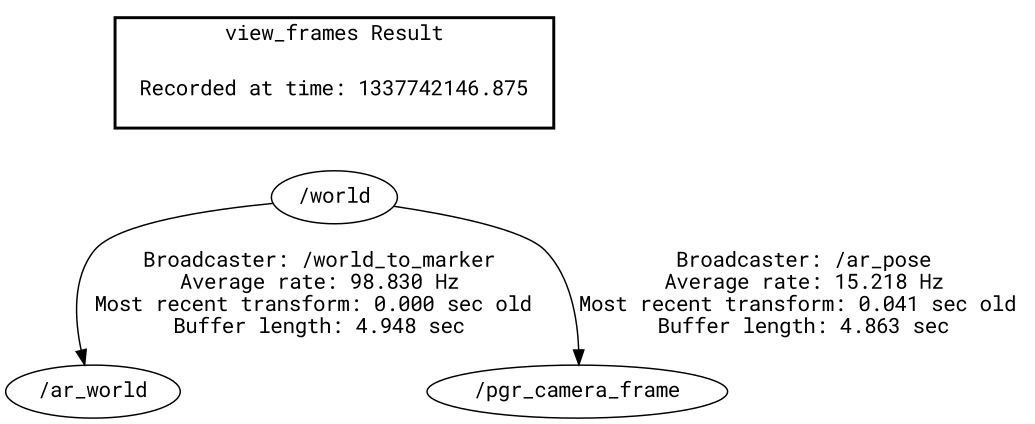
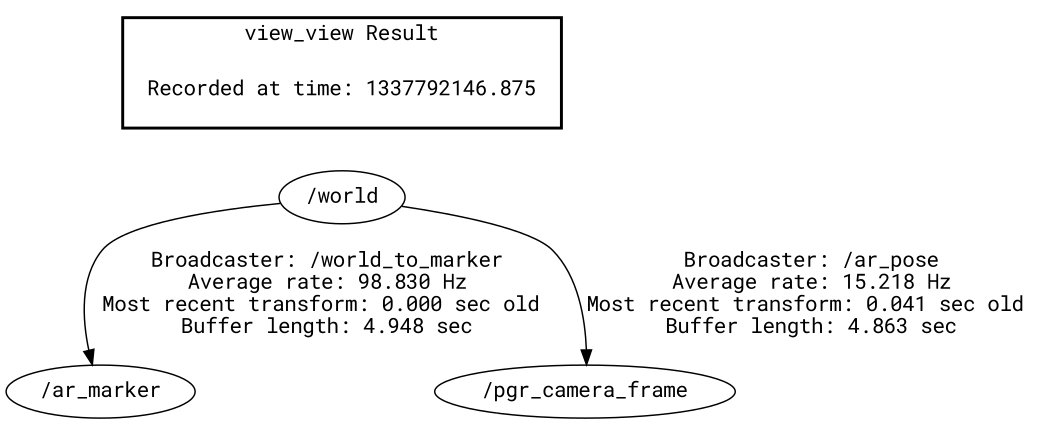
  digraph {
    fontname="Roboto Mono"
    node [fontname="Roboto Mono"]
    edge [fontname="Roboto Mono"]
-   "Recorded at time: 1337792146.875" [shape=plaintext label="Recorded at time: 1337742146.875"]
+   "Recorded at time: 1337792146.875" [shape=plaintext]
    "/world"
-   "/ar_marker" [label="/ar_world"]
+   "/ar_marker"
    "/pgr_camera_frame"
    subgraph cluster_1 {
      color=black
-     label="view_frames Result"
+     label="view_view Result"
      style=bold
      "Recorded at time: 1337792146.875"
    }
    "Recorded at time: 1337792146.875" -> "/world" [style=invis]
    "/world" -> "/ar_marker" [label="Broadcaster: /world_to_marker\nAverage rate: 98.830 Hz\nMost recent transform: 0.000 sec old \nBuffer length: 4.948 sec\n"]
    "/world" -> "/pgr_camera_frame" [label="Broadcaster: /ar_pose\nAverage rate: 15.218 Hz\nMost recent transform: 0.041 sec old \nBuffer length: 4.863 sec\n"]
  }
